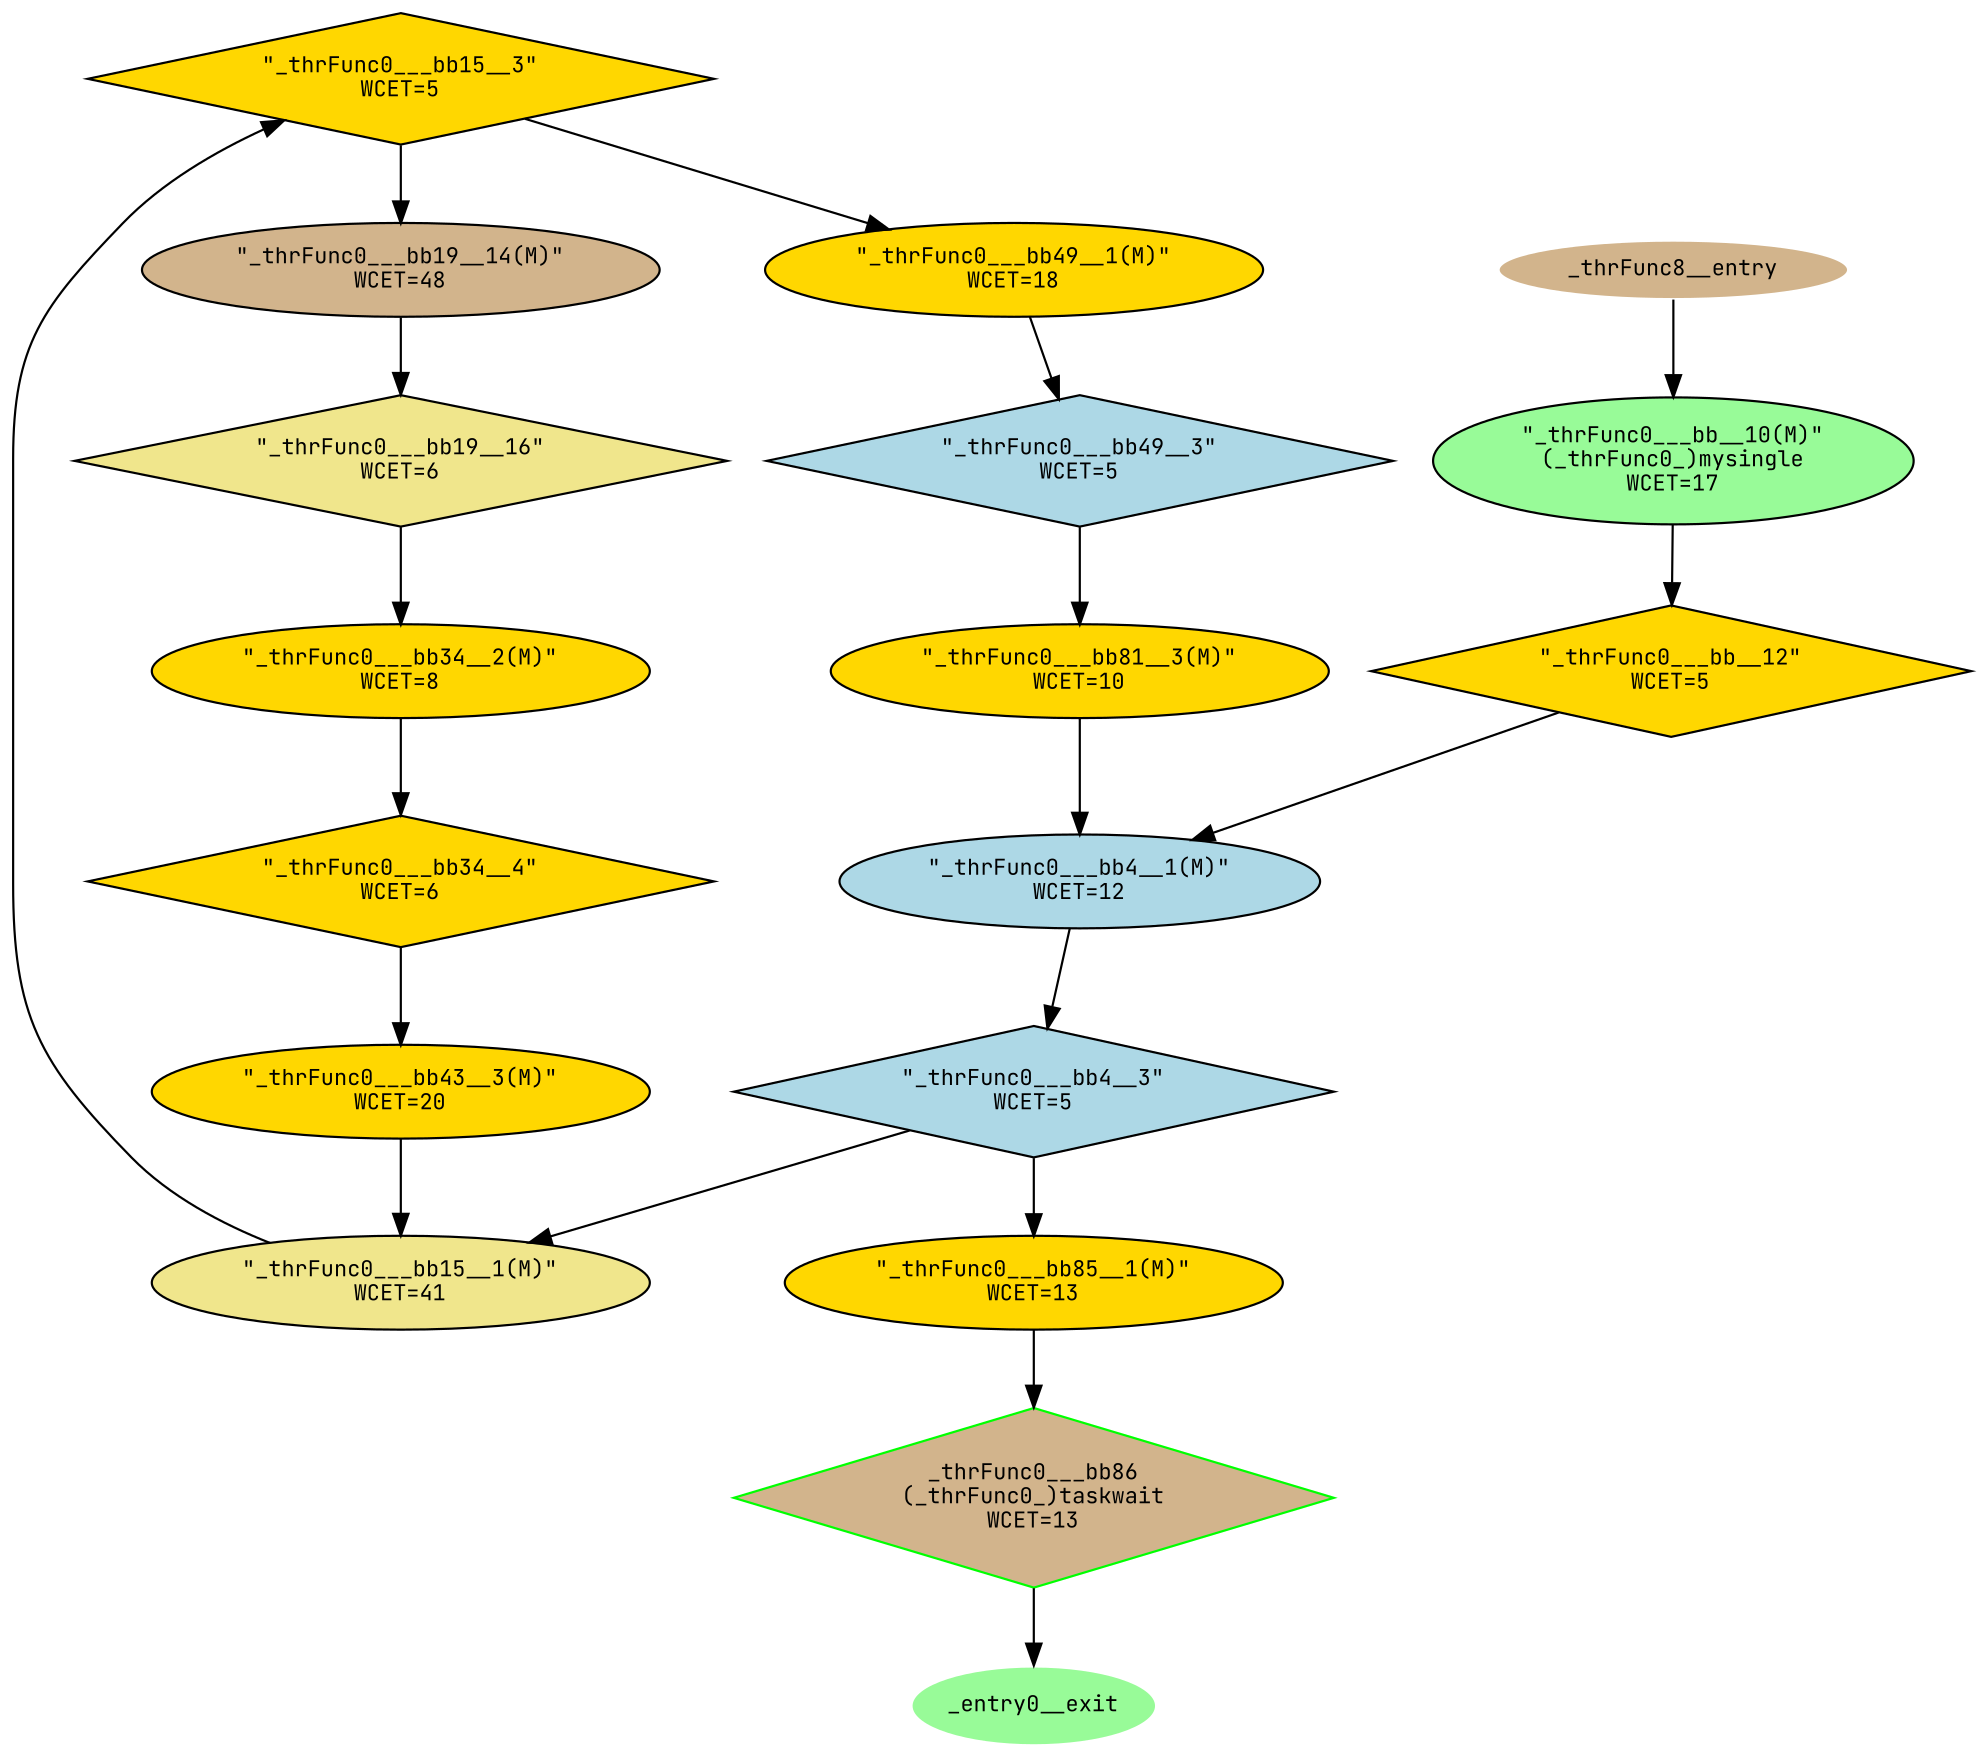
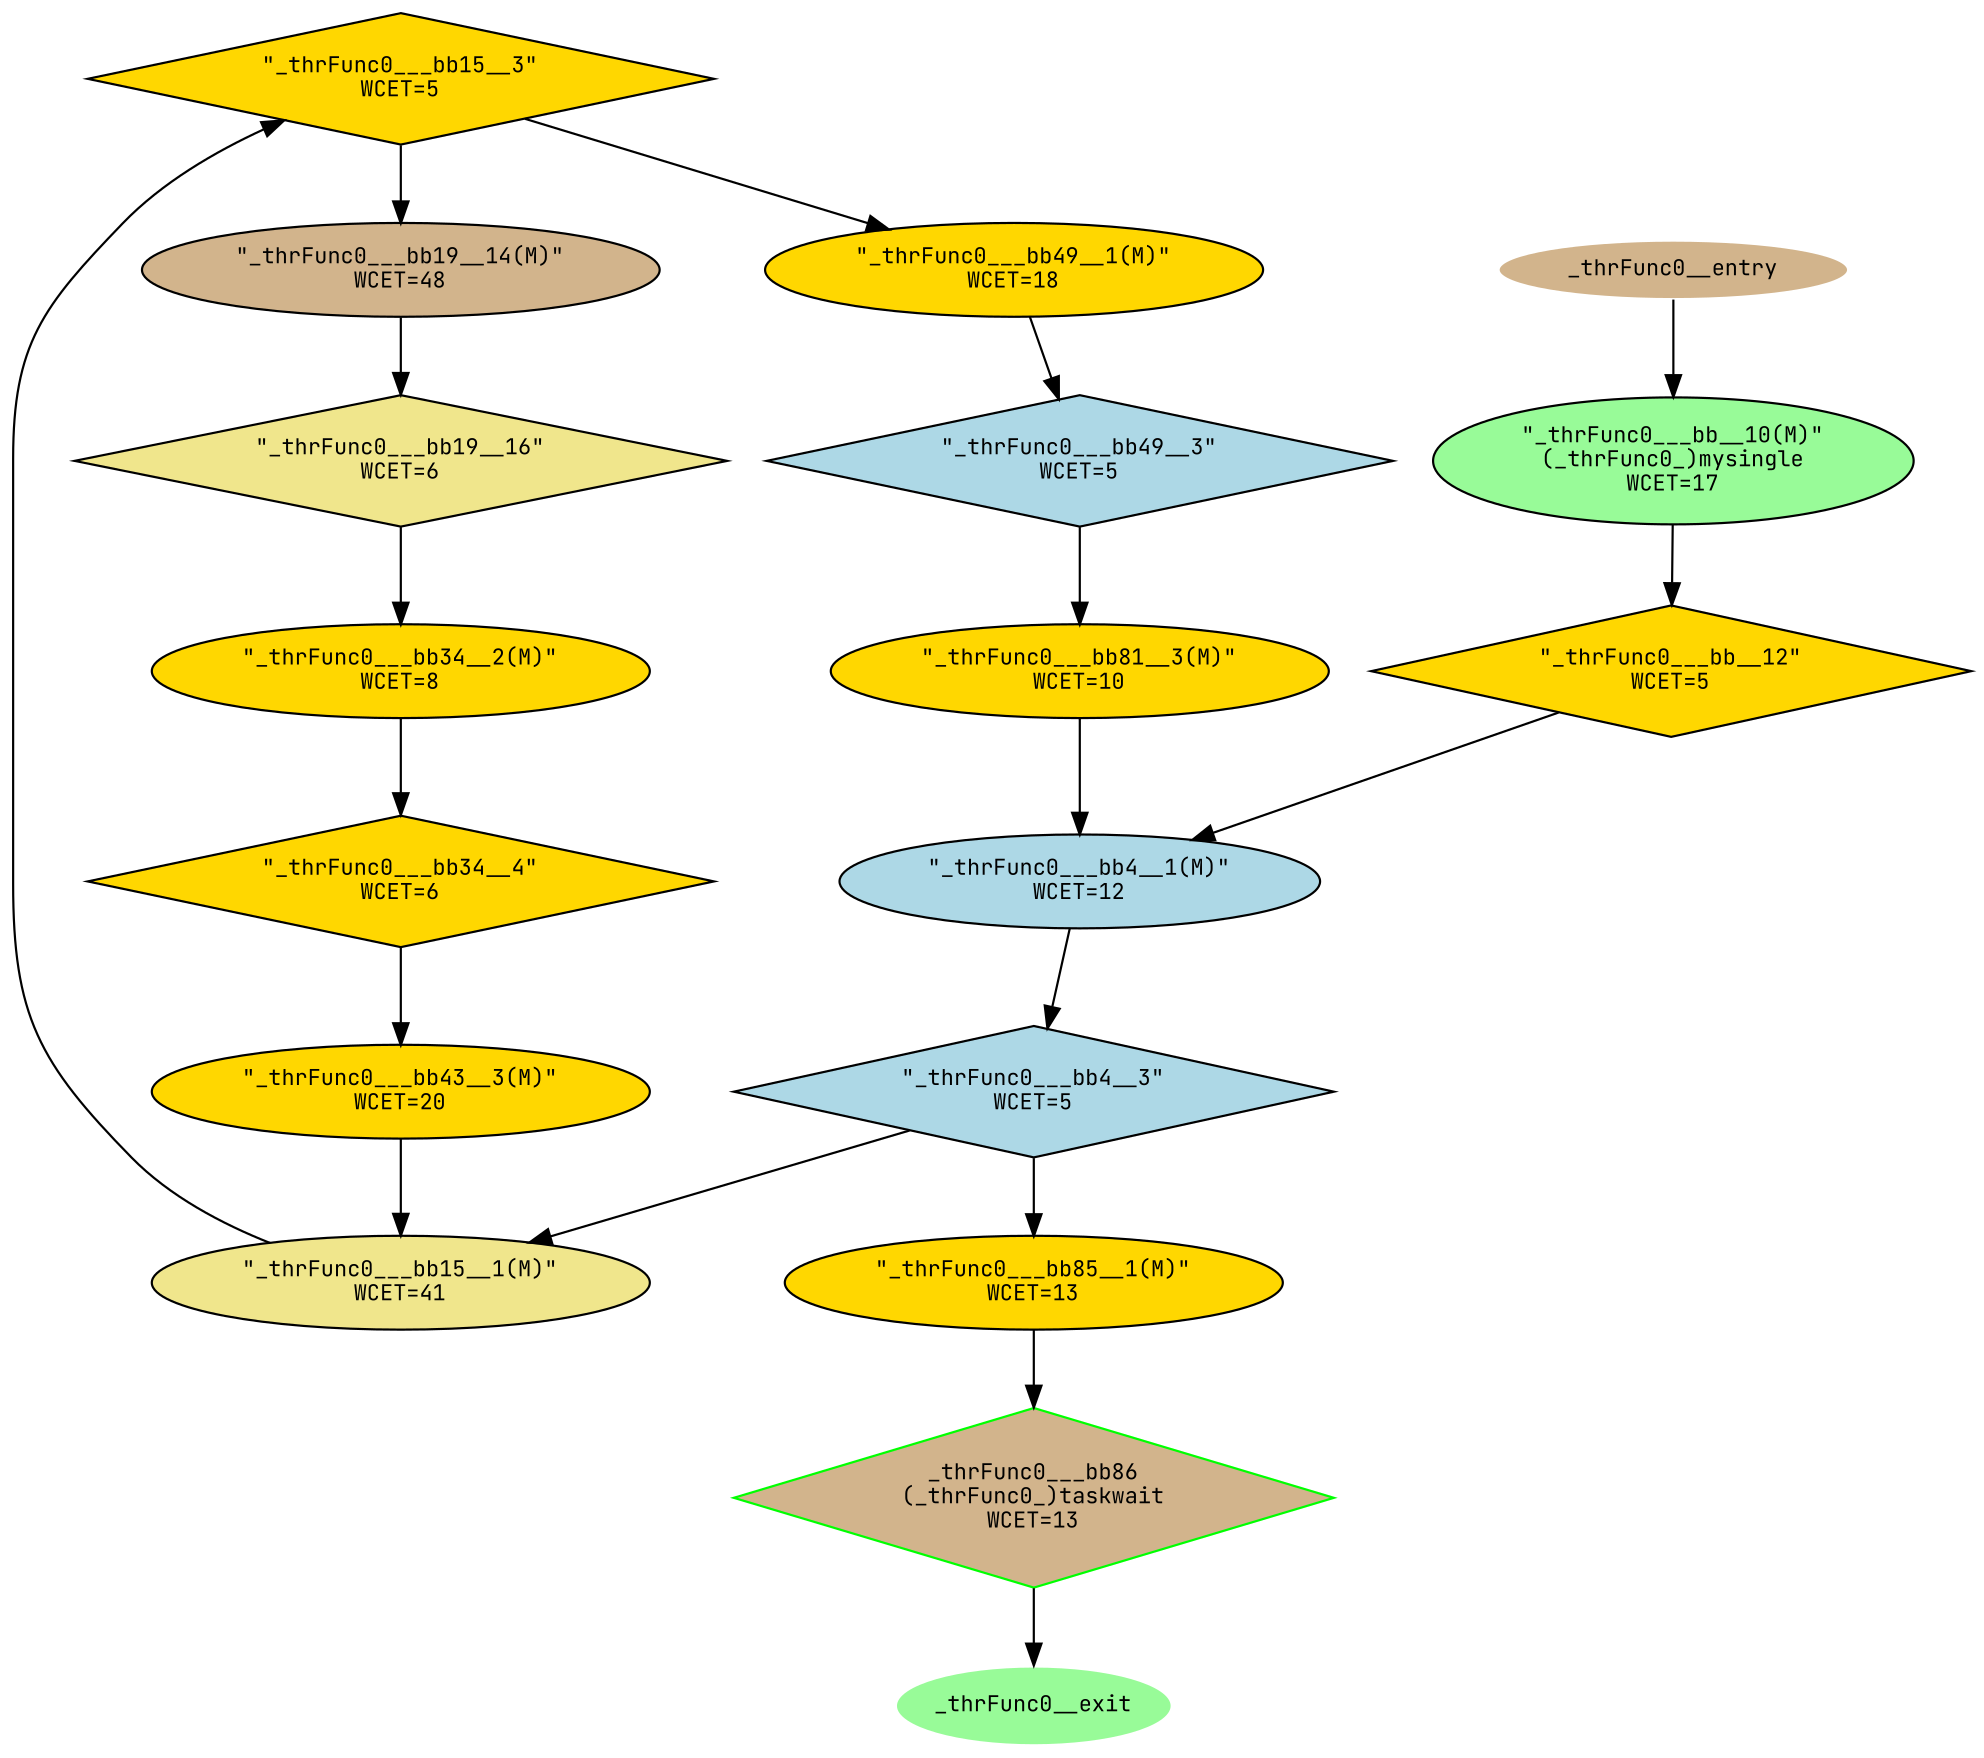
  strict digraph {
    fontname="JetBrains Mono"
    fontsize=10
    rankdir=TB
    node [fillcolor=gold fontname="JetBrains Mono" fontsize=10 style=filled]
    edge [fontname="JetBrains Mono"]
    n1 [label="\"_thrFunc0___bb15__3\"\nWCET=5" shape=diamond width=0.01]
    n2 [fillcolor=tan label="\"_thrFunc0___bb19__14(M)\"\nWCET=48" width=0.01]
    n3 [label="\"_thrFunc0___bb49__1(M)\"\nWCET=18" width=0.01]
    n4 [fillcolor=khaki label="\"_thrFunc0___bb19__16\"\nWCET=6" shape=diamond width=0.01]
    n5 [fillcolor=lightblue label="\"_thrFunc0___bb49__3\"\nWCET=5" shape=diamond width=0.01]
    n6 [label="\"_thrFunc0___bb81__3(M)\"\nWCET=10" width=0.01]
    n7 [fillcolor=lightblue label="\"_thrFunc0___bb4__1(M)\"\nWCET=12" width=0.01]
    n8 [fillcolor=lightblue label="\"_thrFunc0___bb4__3\"\nWCET=5" shape=diamond width=0.01]
    n9 [fillcolor=khaki label="\"_thrFunc0___bb15__1(M)\"\nWCET=41" width=0.01]
    n10 [label="\"_thrFunc0___bb85__1(M)\"\nWCET=13" width=0.01]
    n11 [label="\"_thrFunc0___bb43__3(M)\"\nWCET=20" width=0.01]
    n12 [color=green fillcolor=tan label="_thrFunc0___bb86\n(_thrFunc0_)taskwait\nWCET=13" shape=diamond width=0.01]
-   n13 [color=white fillcolor=palegreen label=_entry0__exit width=0.01]
-   n14 [color=white fillcolor=tan height=0.01 label=_thrFunc8__entry width=0.01]
+   n13 [color=white fillcolor=palegreen label=_thrFunc0__exit width=0.01]
+   n14 [color=white fillcolor=tan height=0.01 label=_thrFunc0__entry width=0.01]
    n15 [fillcolor=palegreen label="\"_thrFunc0___bb__10(M)\"\n(_thrFunc0_)mysingle\nWCET=17" width=0.01]
    n16 [label="\"_thrFunc0___bb__12\"\nWCET=5" shape=diamond width=0.01]
    n17 [label="\"_thrFunc0___bb34__2(M)\"\nWCET=8" width=0.01]
    n18 [label="\"_thrFunc0___bb34__4\"\nWCET=6" shape=diamond width=0.01]
    n1 -> n2
    n1 -> n3
    n2 -> n4
    n3 -> n5
    n4 -> n17
    n5 -> n6
    n6 -> n7
    n7 -> n8
    n8 -> n9
    n8 -> n10
    n9 -> n1
    n10 -> n12
    n11 -> n9
    n12 -> n13
    n14 -> n15
    n15 -> n16
    n16 -> n7
    n17 -> n18
    n18 -> n11
  }
